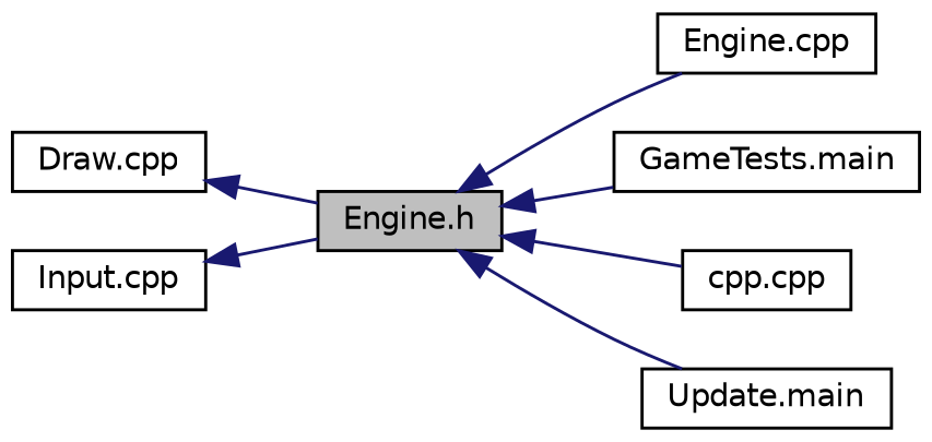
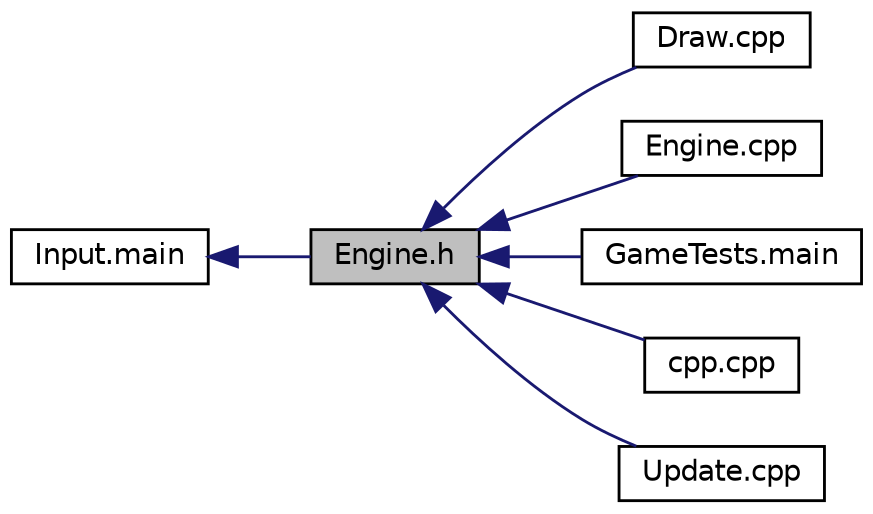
  digraph {
    rankdir=LR
    node [color=black fillcolor=white fontname=Helvetica fontsize=10 shape=record style=filled]
    edge [color=midnightblue dir=back fontname=Helvetica fontsize=10 labelfontname=Helvetica labelfontsize=10 style=solid]
    n1 [fillcolor=grey75 fontcolor=black height=0.2 label="Engine.h" width=0.4]
    n2 [height=0.2 label="Draw.cpp" width=0.4]
    n3 [height=0.2 label="Engine.cpp" width=0.4]
    n4 [height=0.2 label="GameTests.main" width=0.4]
    n5 [height=0.2 label="cpp.cpp" width=0.4]
-   n6 [height=0.2 label="Update.main" width=0.4]
-   n7 [height=0.2 label="Input.cpp" width=0.4]
-   n2 -> n1
+   n6 [height=0.2 label="Update.cpp" width=0.4]
+   n7 [height=0.2 label="Input.main" width=0.4]
+   n1 -> n2
    n1 -> n3
    n1 -> n4
    n1 -> n5
    n1 -> n6
    n7 -> n1
  }
